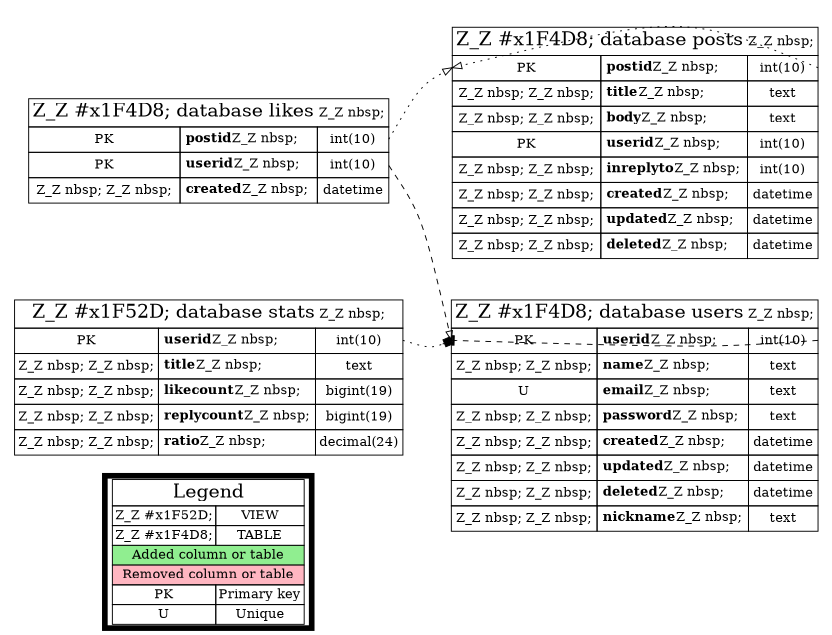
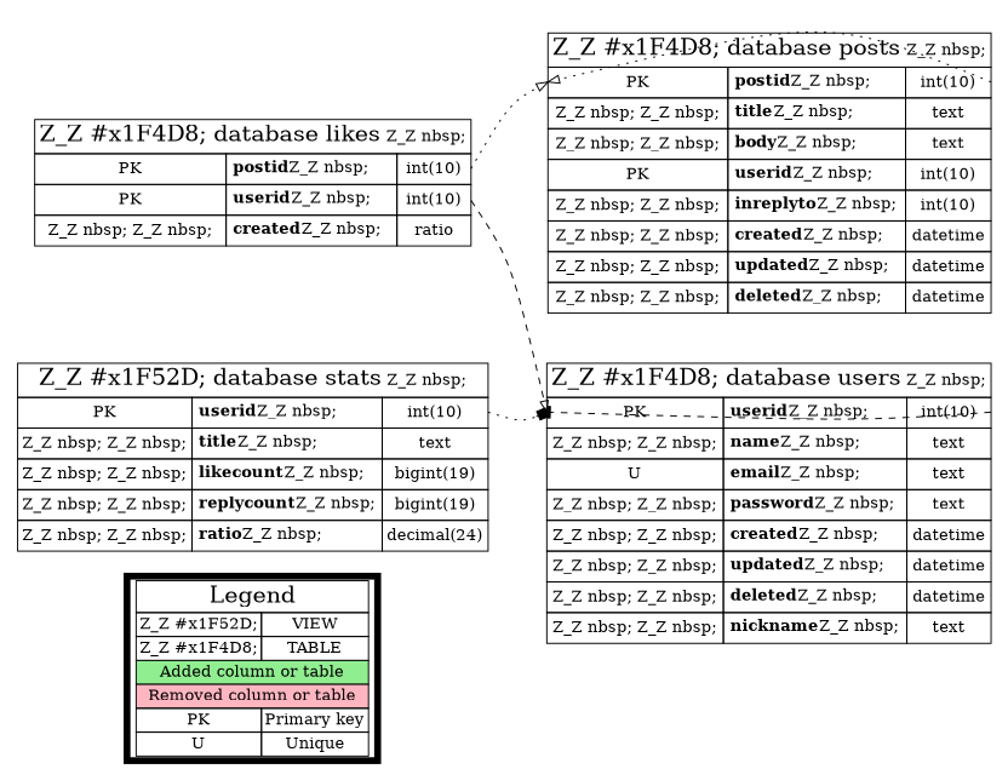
  digraph {
    rankdir=LR
    splines=curved
    node [shape=plaintext]
    edge [arrowhead=onormal headport="T16:w" style=dotted]
    n1 [label=<<TABLE BGCOLOR="white" BORDER="0" CELLBORDER="1" CELLSPACING="0">         <TR><TD COLSPAN="2"><FONT POINT-SIZE="20">Legend</FONT></TD></TR>         <TR><TD>Z_Z #x1F52D;</TD><TD>VIEW</TD></TR>         <TR><TD>Z_Z #x1F4D8;</TD><TD>TABLE</TD></TR>         <TR><TD COLSPAN="2" BGCOLOR="lightgreen">Added column or table</TD></TR>         <TR><TD COLSPAN="2" BGCOLOR="lightpink">Removed column or table</TD></TR>         <TR><TD>PK</TD><TD>Primary key</TD></TR>         <TR><TD>U</TD><TD>Unique</TD></TR>       </TABLE>> penwidth=6 shape=record]
-   n2 [label=<<TABLE BORDER="0" CELLBORDER="1" CELLSPACING="0" CELLPADDING="3">       <TR><TD COLSPAN="3"><FONT POINT-SIZE="20">Z_Z #x1F4D8; database likes</FONT> Z_Z nbsp;</TD></TR>       <TR PORT="P0"><TD PORT="T0">PK</TD><TD CELLPADDING="5" ALIGN="LEFT" ><B>postid</B>Z_Z nbsp;</TD><TD PORT="H0">int(10)</TD></TR>       <TR PORT="P1"><TD PORT="T1">PK</TD><TD CELLPADDING="5" ALIGN="LEFT" ><B>userid</B>Z_Z nbsp;</TD><TD PORT="H1">int(10)</TD></TR>       <TR PORT="P2"><TD PORT="T2">Z_Z nbsp; Z_Z nbsp;</TD><TD CELLPADDING="5" ALIGN="LEFT" ><B>created</B>Z_Z nbsp;</TD><TD PORT="H2">datetime</TD></TR>     </TABLE>>]
+   n2 [label=<<TABLE BORDER="0" CELLBORDER="1" CELLSPACING="0" CELLPADDING="3">       <TR><TD COLSPAN="3"><FONT POINT-SIZE="20">Z_Z #x1F4D8; database likes</FONT> Z_Z nbsp;</TD></TR>       <TR PORT="P0"><TD PORT="T0">PK</TD><TD CELLPADDING="5" ALIGN="LEFT" ><B>postid</B>Z_Z nbsp;</TD><TD PORT="H0">int(10)</TD></TR>       <TR PORT="P1"><TD PORT="T1">PK</TD><TD CELLPADDING="5" ALIGN="LEFT" ><B>userid</B>Z_Z nbsp;</TD><TD PORT="H1">int(10)</TD></TR>       <TR PORT="P2"><TD PORT="T2">Z_Z nbsp; Z_Z nbsp;</TD><TD CELLPADDING="5" ALIGN="LEFT" ><B>created</B>Z_Z nbsp;</TD><TD PORT="H2">ratio</TD></TR>     </TABLE>>]
    n3 [label=<<TABLE BORDER="0" CELLBORDER="1" CELLSPACING="0" CELLPADDING="3">       <TR><TD COLSPAN="3"><FONT POINT-SIZE="20">Z_Z #x1F4D8; database posts</FONT> Z_Z nbsp;</TD></TR>       <TR PORT="P3"><TD PORT="T3">PK</TD><TD CELLPADDING="5" ALIGN="LEFT" ><B>postid</B>Z_Z nbsp;</TD><TD PORT="H3">int(10)</TD></TR>       <TR PORT="P4"><TD PORT="T4">Z_Z nbsp; Z_Z nbsp;</TD><TD CELLPADDING="5" ALIGN="LEFT" ><B>title</B>Z_Z nbsp;</TD><TD PORT="H4">text</TD></TR>       <TR PORT="P5"><TD PORT="T5">Z_Z nbsp; Z_Z nbsp;</TD><TD CELLPADDING="5" ALIGN="LEFT" ><B>body</B>Z_Z nbsp;</TD><TD PORT="H5">text</TD></TR>       <TR PORT="P6"><TD PORT="T6">PK</TD><TD CELLPADDING="5" ALIGN="LEFT" ><B>userid</B>Z_Z nbsp;</TD><TD PORT="H6">int(10)</TD></TR>       <TR PORT="P7"><TD PORT="T7">Z_Z nbsp; Z_Z nbsp;</TD><TD CELLPADDING="5" ALIGN="LEFT" ><B>inreplyto</B>Z_Z nbsp;</TD><TD PORT="H7">int(10)</TD></TR>       <TR PORT="P8"><TD PORT="T8">Z_Z nbsp; Z_Z nbsp;</TD><TD CELLPADDING="5" ALIGN="LEFT" ><B>created</B>Z_Z nbsp;</TD><TD PORT="H8">datetime</TD></TR>       <TR PORT="P9"><TD PORT="T9">Z_Z nbsp; Z_Z nbsp;</TD><TD CELLPADDING="5" ALIGN="LEFT" ><B>updated</B>Z_Z nbsp;</TD><TD PORT="H9">datetime</TD></TR>       <TR PORT="P10"><TD PORT="T10">Z_Z nbsp; Z_Z nbsp;</TD><TD CELLPADDING="5" ALIGN="LEFT" ><B>deleted</B>Z_Z nbsp;</TD><TD PORT="H10">datetime</TD></TR>     </TABLE>>]
    n4 [label=<<TABLE BORDER="0" CELLBORDER="1" CELLSPACING="0" CELLPADDING="3">       <TR><TD COLSPAN="3"><FONT POINT-SIZE="20">Z_Z #x1F4D8; database users</FONT> Z_Z nbsp;</TD></TR>       <TR PORT="P16"><TD PORT="T16">PK</TD><TD CELLPADDING="5" ALIGN="LEFT" ><B>userid</B>Z_Z nbsp;</TD><TD PORT="H16">int(10)</TD></TR>       <TR PORT="P17"><TD PORT="T17">Z_Z nbsp; Z_Z nbsp;</TD><TD CELLPADDING="5" ALIGN="LEFT" ><B>name</B>Z_Z nbsp;</TD><TD PORT="H17">text</TD></TR>       <TR PORT="P18"><TD PORT="T18">U</TD><TD CELLPADDING="5" ALIGN="LEFT" ><B>email</B>Z_Z nbsp;</TD><TD PORT="H18">text</TD></TR>       <TR PORT="P19"><TD PORT="T19">Z_Z nbsp; Z_Z nbsp;</TD><TD CELLPADDING="5" ALIGN="LEFT" ><B>password</B>Z_Z nbsp;</TD><TD PORT="H19">text</TD></TR>       <TR PORT="P20"><TD PORT="T20">Z_Z nbsp; Z_Z nbsp;</TD><TD CELLPADDING="5" ALIGN="LEFT" ><B>created</B>Z_Z nbsp;</TD><TD PORT="H20">datetime</TD></TR>       <TR PORT="P21"><TD PORT="T21">Z_Z nbsp; Z_Z nbsp;</TD><TD CELLPADDING="5" ALIGN="LEFT" ><B>updated</B>Z_Z nbsp;</TD><TD PORT="H21">datetime</TD></TR>       <TR PORT="P22"><TD PORT="T22">Z_Z nbsp; Z_Z nbsp;</TD><TD CELLPADDING="5" ALIGN="LEFT" ><B>deleted</B>Z_Z nbsp;</TD><TD PORT="H22">datetime</TD></TR>       <TR PORT="P23"><TD PORT="T23">Z_Z nbsp; Z_Z nbsp;</TD><TD CELLPADDING="5" ALIGN="LEFT" ><B>nickname</B>Z_Z nbsp;</TD><TD PORT="H23">text</TD></TR>     </TABLE>>]
    n5 [label=<<TABLE BORDER="0" CELLBORDER="1" CELLSPACING="0" CELLPADDING="3">       <TR><TD COLSPAN="3"><FONT POINT-SIZE="20">Z_Z #x1F52D; database stats</FONT> Z_Z nbsp;</TD></TR>       <TR PORT="P11"><TD PORT="T11">PK</TD><TD CELLPADDING="5" ALIGN="LEFT" ><B>userid</B>Z_Z nbsp;</TD><TD PORT="H11">int(10)</TD></TR>       <TR PORT="P12"><TD PORT="T12">Z_Z nbsp; Z_Z nbsp;</TD><TD CELLPADDING="5" ALIGN="LEFT" ><B>title</B>Z_Z nbsp;</TD><TD PORT="H12">text</TD></TR>       <TR PORT="P13"><TD PORT="T13">Z_Z nbsp; Z_Z nbsp;</TD><TD CELLPADDING="5" ALIGN="LEFT" ><B>likecount</B>Z_Z nbsp;</TD><TD PORT="H13">bigint(19)</TD></TR>       <TR PORT="P14"><TD PORT="T14">Z_Z nbsp; Z_Z nbsp;</TD><TD CELLPADDING="5" ALIGN="LEFT" ><B>replycount</B>Z_Z nbsp;</TD><TD PORT="H14">bigint(19)</TD></TR>       <TR PORT="P15"><TD PORT="T15">Z_Z nbsp; Z_Z nbsp;</TD><TD CELLPADDING="5" ALIGN="LEFT" ><B>ratio</B>Z_Z nbsp;</TD><TD PORT="H15">decimal(24)</TD></TR>     </TABLE>>]
    n2 -> n3 [headport="T3:w" tailport="H0:e"]
    n2 -> n4 [style=dashed tailport="H1:e"]
    n3 -> n3 [headport="T3:w" tailport="H3:e"]
    n4 -> n4 [arrowhead=tee style=dashed tailport="H16:e"]
    n5 -> n4 [arrowhead=box tailport="H11:e"]
  }
